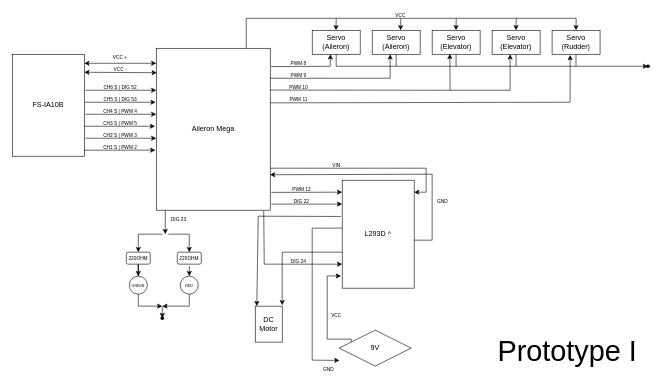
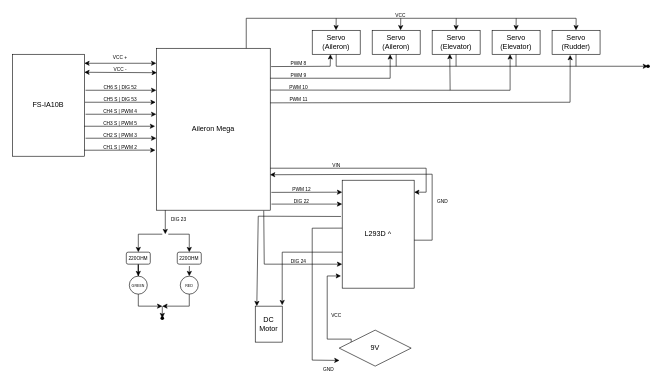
  <mxCell id="0" />
  <mxCell id="1" parent="0" />
  <mxCell id="2" value="FS-IA10B" style="rounded=0;whiteSpace=wrap;html=1;" parent="1" vertex="1"><mxGeometry x="20" y="90" width="120" height="170" as="geometry" /></mxCell>
  <mxCell id="3" value="&lt;div&gt;Aileron Mega&lt;/div&gt;" style="rounded=0;whiteSpace=wrap;html=1;" parent="1" vertex="1"><mxGeometry x="260" y="80" width="190" height="270" as="geometry" /></mxCell>
  <mxCell id="4" value="" style="endArrow=classic;startArrow=classic;html=1;rounded=0;" parent="1" edge="1"><mxGeometry width="50" height="50" relative="1" as="geometry"><mxPoint x="140" y="105" as="sourcePoint" /><mxPoint x="260" y="105" as="targetPoint" /></mxGeometry></mxCell>
  <mxCell id="5" value="" style="endArrow=classic;startArrow=classic;html=1;rounded=0;entryX=0.005;entryY=0.151;entryDx=0;entryDy=0;entryPerimeter=0;" parent="1" target="3" edge="1"><mxGeometry width="50" height="50" relative="1" as="geometry"><mxPoint x="140" y="120" as="sourcePoint" /><mxPoint x="256" y="120" as="targetPoint" /></mxGeometry></mxCell>
  <mxCell id="6" value="&lt;font style=&quot;font-size: 8px;&quot;&gt;VCC +&lt;/font&gt;" style="text;html=1;strokeColor=none;fillColor=none;align=center;verticalAlign=middle;whiteSpace=wrap;rounded=0;" parent="1" vertex="1"><mxGeometry x="170" y="90" width="60" height="10" as="geometry" /></mxCell>
  <mxCell id="7" value="&lt;font style=&quot;font-size: 8px;&quot;&gt;VCC -&lt;br&gt;&lt;/font&gt;" style="text;html=1;strokeColor=none;fillColor=none;align=center;verticalAlign=middle;whiteSpace=wrap;rounded=0;" parent="1" vertex="1"><mxGeometry x="170" y="110" width="60" height="10" as="geometry" /></mxCell>
  <mxCell id="8" value="" style="endArrow=classic;html=1;rounded=0;entryX=-0.008;entryY=0.592;entryDx=0;entryDy=0;entryPerimeter=0;" parent="1" edge="1"><mxGeometry width="50" height="50" relative="1" as="geometry"><mxPoint x="140" y="250" as="sourcePoint" /><mxPoint x="258.48" y="249.84" as="targetPoint" /></mxGeometry></mxCell>
  <mxCell id="9" value="" style="endArrow=classic;html=1;rounded=0;entryX=-0.008;entryY=0.592;entryDx=0;entryDy=0;entryPerimeter=0;" parent="1" edge="1"><mxGeometry width="50" height="50" relative="1" as="geometry"><mxPoint x="142" y="230" as="sourcePoint" /><mxPoint x="260" y="230" as="targetPoint" /></mxGeometry></mxCell>
  <mxCell id="10" value="" style="endArrow=classic;html=1;rounded=0;entryX=-0.008;entryY=0.592;entryDx=0;entryDy=0;entryPerimeter=0;" parent="1" edge="1"><mxGeometry width="50" height="50" relative="1" as="geometry"><mxPoint x="140" y="210" as="sourcePoint" /><mxPoint x="258" y="210" as="targetPoint" /></mxGeometry></mxCell>
  <mxCell id="11" value="" style="endArrow=classic;html=1;rounded=0;entryX=-0.008;entryY=0.592;entryDx=0;entryDy=0;entryPerimeter=0;" parent="1" edge="1"><mxGeometry width="50" height="50" relative="1" as="geometry"><mxPoint x="142" y="190" as="sourcePoint" /><mxPoint x="260" y="190" as="targetPoint" /></mxGeometry></mxCell>
  <mxCell id="12" value="" style="endArrow=classic;html=1;rounded=0;entryX=-0.008;entryY=0.592;entryDx=0;entryDy=0;entryPerimeter=0;" parent="1" edge="1"><mxGeometry width="50" height="50" relative="1" as="geometry"><mxPoint x="141" y="170" as="sourcePoint" /><mxPoint x="259" y="170" as="targetPoint" /></mxGeometry></mxCell>
  <mxCell id="13" value="" style="endArrow=classic;html=1;rounded=0;entryX=-0.008;entryY=0.592;entryDx=0;entryDy=0;entryPerimeter=0;" parent="1" edge="1"><mxGeometry width="50" height="50" relative="1" as="geometry"><mxPoint x="142" y="150" as="sourcePoint" /><mxPoint x="260" y="150" as="targetPoint" /></mxGeometry></mxCell>
  <mxCell id="14" value="&lt;font style=&quot;font-size: 8px;&quot;&gt;CH1 S | PWM 2&lt;/font&gt;" style="text;html=1;strokeColor=none;fillColor=none;align=center;verticalAlign=middle;whiteSpace=wrap;rounded=0;" parent="1" vertex="1"><mxGeometry x="170" y="240" width="60" height="10" as="geometry" /></mxCell>
  <mxCell id="15" value="&lt;font style=&quot;font-size: 8px;&quot;&gt;CH2 S | PWM 3&lt;br&gt;&lt;/font&gt;" style="text;html=1;strokeColor=none;fillColor=none;align=center;verticalAlign=middle;whiteSpace=wrap;rounded=0;" parent="1" vertex="1"><mxGeometry x="170" y="220" width="60" height="10" as="geometry" /></mxCell>
  <mxCell id="16" value="&lt;font style=&quot;font-size: 8px;&quot;&gt;CH3 S | PWM 5&lt;br&gt;&lt;/font&gt;" style="text;html=1;strokeColor=none;fillColor=none;align=center;verticalAlign=middle;whiteSpace=wrap;rounded=0;" parent="1" vertex="1"><mxGeometry x="170" y="200" width="60" height="10" as="geometry" /></mxCell>
  <mxCell id="17" value="&lt;font style=&quot;font-size: 8px;&quot;&gt;CH6 S | DIG 52&lt;br&gt;&lt;/font&gt;" style="text;html=1;strokeColor=none;fillColor=none;align=center;verticalAlign=middle;whiteSpace=wrap;rounded=0;" parent="1" vertex="1"><mxGeometry x="170" y="140" width="60" height="10" as="geometry" /></mxCell>
  <mxCell id="18" value="&lt;font style=&quot;font-size: 8px;&quot;&gt;CH4 S | PWM 4&lt;br&gt;&lt;/font&gt;" style="text;html=1;strokeColor=none;fillColor=none;align=center;verticalAlign=middle;whiteSpace=wrap;rounded=0;" parent="1" vertex="1"><mxGeometry x="170" y="180" width="60" height="10" as="geometry" /></mxCell>
  <mxCell id="19" value="&lt;font style=&quot;font-size: 8px;&quot;&gt;CH5 S | DIG 53&lt;br&gt;&lt;/font&gt;" style="text;html=1;strokeColor=none;fillColor=none;align=center;verticalAlign=middle;whiteSpace=wrap;rounded=0;" parent="1" vertex="1"><mxGeometry x="170" y="160" width="60" height="10" as="geometry" /></mxCell>
  <mxCell id="20" style="edgeStyle=orthogonalEdgeStyle;rounded=0;orthogonalLoop=1;jettySize=auto;html=1;entryX=0.5;entryY=0;entryDx=0;entryDy=0;" parent="1" source="21" target="27" edge="1"><mxGeometry relative="1" as="geometry" /></mxCell>
  <mxCell id="21" value="&lt;div&gt;&lt;font style=&quot;font-size: 8px;&quot;&gt;220OHM&lt;/font&gt;&lt;/div&gt;" style="rounded=1;whiteSpace=wrap;html=1;" parent="1" vertex="1"><mxGeometry x="210" y="420" width="40" height="20" as="geometry" /></mxCell>
  <mxCell id="22" value="" style="endArrow=classic;html=1;rounded=0;exitX=0.5;exitY=1;exitDx=0;exitDy=0;" parent="1" edge="1"><mxGeometry width="50" height="50" relative="1" as="geometry"><mxPoint x="275" y="350" as="sourcePoint" /><mxPoint x="275" y="390" as="targetPoint" /></mxGeometry></mxCell>
  <mxCell id="23" value="" style="endArrow=classic;html=1;rounded=0;entryX=0.5;entryY=0;entryDx=0;entryDy=0;" parent="1" edge="1"><mxGeometry width="50" height="50" relative="1" as="geometry"><mxPoint x="280" y="390" as="sourcePoint" /><mxPoint x="315" y="420" as="targetPoint" /><Array as="points"><mxPoint x="315" y="390" /></Array></mxGeometry></mxCell>
  <mxCell id="24" value="" style="endArrow=classic;html=1;rounded=0;entryX=0.5;entryY=0;entryDx=0;entryDy=0;" parent="1" target="21" edge="1"><mxGeometry width="50" height="50" relative="1" as="geometry"><mxPoint x="270" y="390" as="sourcePoint" /><mxPoint x="330" y="430" as="targetPoint" /><Array as="points"><mxPoint x="230" y="390" /></Array></mxGeometry></mxCell>
  <mxCell id="25" value="&lt;font style=&quot;font-size: 8px;&quot;&gt;DIG 23&lt;/font&gt;" style="text;html=1;strokeColor=none;fillColor=none;align=center;verticalAlign=middle;whiteSpace=wrap;rounded=0;" parent="1" vertex="1"><mxGeometry x="280" y="360" width="35" height="10" as="geometry" /></mxCell>
  <mxCell id="26" value="&lt;div&gt;&lt;font style=&quot;font-size: 8px;&quot;&gt;220OHM&lt;/font&gt;&lt;/div&gt;" style="rounded=1;whiteSpace=wrap;html=1;" parent="1" vertex="1"><mxGeometry x="295" y="420" width="40" height="20" as="geometry" /></mxCell>
  <mxCell id="27" value="&lt;font style=&quot;font-size: 6px;&quot;&gt;GREEN&lt;/font&gt;" style="ellipse;whiteSpace=wrap;html=1;aspect=fixed;" parent="1" vertex="1"><mxGeometry x="215" y="460" width="30" height="30" as="geometry" /></mxCell>
  <mxCell id="28" value="&lt;font style=&quot;font-size: 6px;&quot;&gt;RED&lt;/font&gt;" style="ellipse;whiteSpace=wrap;html=1;aspect=fixed;" parent="1" vertex="1"><mxGeometry x="300" y="460" width="30" height="30" as="geometry" /></mxCell>
  <mxCell id="29" value="" style="endArrow=classic;html=1;rounded=0;exitX=0.505;exitY=1.16;exitDx=0;exitDy=0;exitPerimeter=0;" parent="1" source="26" target="28" edge="1"><mxGeometry width="50" height="50" relative="1" as="geometry"><mxPoint x="330" y="530" as="sourcePoint" /><mxPoint x="380" y="480" as="targetPoint" /></mxGeometry></mxCell>
  <mxCell id="30" value="" style="endArrow=classic;html=1;rounded=0;exitX=0.5;exitY=1;exitDx=0;exitDy=0;" parent="1" source="27" edge="1"><mxGeometry width="50" height="50" relative="1" as="geometry"><mxPoint x="215" y="540" as="sourcePoint" /><mxPoint x="270" y="510" as="targetPoint" /><Array as="points"><mxPoint x="230" y="510" /></Array></mxGeometry></mxCell>
  <mxCell id="31" value="" style="endArrow=classic;html=1;rounded=0;exitX=0.5;exitY=1;exitDx=0;exitDy=0;" parent="1" edge="1"><mxGeometry width="50" height="50" relative="1" as="geometry"><mxPoint x="315" y="490" as="sourcePoint" /><mxPoint x="270" y="510" as="targetPoint" /><Array as="points"><mxPoint x="315" y="510" /></Array></mxGeometry></mxCell>
  <mxCell id="32" value="" style="endArrow=classic;html=1;rounded=0;" parent="1" edge="1"><mxGeometry width="50" height="50" relative="1" as="geometry"><mxPoint x="270" y="510" as="sourcePoint" /><mxPoint x="270" y="530" as="targetPoint" /></mxGeometry></mxCell>
  <mxCell id="33" value="" style="shape=waypoint;sketch=0;fillStyle=solid;size=6;pointerEvents=1;points=[];fillColor=none;resizable=0;rotatable=0;perimeter=centerPerimeter;snapToPoint=1;" parent="1" vertex="1"><mxGeometry x="260" y="520" width="20" height="20" as="geometry" /></mxCell>
  <mxCell id="34" value="Servo (Aileron)" style="rounded=0;whiteSpace=wrap;html=1;" parent="1" vertex="1"><mxGeometry x="520" y="50" width="80" height="40" as="geometry" /></mxCell>
  <mxCell id="35" value="Servo (Aileron)" style="rounded=0;whiteSpace=wrap;html=1;" parent="1" vertex="1"><mxGeometry x="620" y="50" width="80" height="40" as="geometry" /></mxCell>
  <mxCell id="36" value="Servo (Elevator)" style="rounded=0;whiteSpace=wrap;html=1;" parent="1" vertex="1"><mxGeometry x="720" y="50" width="80" height="40" as="geometry" /></mxCell>
  <mxCell id="37" value="Servo (Elevator)" style="rounded=0;whiteSpace=wrap;html=1;" parent="1" vertex="1"><mxGeometry x="820" y="50" width="80" height="40" as="geometry" /></mxCell>
  <mxCell id="38" value="Servo (Rudder)" style="rounded=0;whiteSpace=wrap;html=1;" parent="1" vertex="1"><mxGeometry x="920" y="50" width="80" height="40" as="geometry" /></mxCell>
  <mxCell id="39" value="" style="endArrow=none;html=1;rounded=0;" parent="1" edge="1"><mxGeometry width="50" height="50" relative="1" as="geometry"><mxPoint x="410" y="80" as="sourcePoint" /><mxPoint x="960" y="30" as="targetPoint" /><Array as="points"><mxPoint x="410" y="30" /></Array></mxGeometry></mxCell>
  <mxCell id="40" value="&lt;font style=&quot;font-size: 8px;&quot;&gt;VCC&lt;/font&gt;" style="text;html=1;strokeColor=none;fillColor=none;align=center;verticalAlign=middle;whiteSpace=wrap;rounded=0;" parent="1" vertex="1"><mxGeometry x="650" width="35" height="10" as="geometry" y="20" /></mxCell>
  <mxCell id="41" value="" style="endArrow=classic;html=1;rounded=0;" parent="1" edge="1"><mxGeometry width="50" height="50" relative="1" as="geometry"><mxPoint x="560" y="30" as="sourcePoint" /><mxPoint x="559.71" y="50" as="targetPoint" /></mxGeometry></mxCell>
  <mxCell id="42" value="" style="endArrow=classic;html=1;rounded=0;" parent="1" edge="1"><mxGeometry width="50" height="50" relative="1" as="geometry"><mxPoint x="667.65" y="30" as="sourcePoint" /><mxPoint x="667.36" y="50" as="targetPoint" /></mxGeometry></mxCell>
  <mxCell id="43" value="" style="endArrow=classic;html=1;rounded=0;" parent="1" edge="1"><mxGeometry width="50" height="50" relative="1" as="geometry"><mxPoint x="760.14" y="30" as="sourcePoint" /><mxPoint x="759.85" y="50" as="targetPoint" /></mxGeometry></mxCell>
  <mxCell id="44" value="" style="endArrow=classic;html=1;rounded=0;" parent="1" edge="1"><mxGeometry width="50" height="50" relative="1" as="geometry"><mxPoint x="860.14" y="30" as="sourcePoint" /><mxPoint x="859.85" y="50" as="targetPoint" /></mxGeometry></mxCell>
  <mxCell id="45" value="" style="endArrow=classic;html=1;rounded=0;" parent="1" edge="1"><mxGeometry width="50" height="50" relative="1" as="geometry"><mxPoint x="960.14" y="30" as="sourcePoint" /><mxPoint x="959.85" y="50" as="targetPoint" /></mxGeometry></mxCell>
  <mxCell id="46" value="" style="shape=waypoint;sketch=0;fillStyle=solid;size=6;pointerEvents=1;points=[];fillColor=none;resizable=0;rotatable=0;perimeter=centerPerimeter;snapToPoint=1;" parent="1" vertex="1"><mxGeometry x="1070" y="100" width="20" height="20" as="geometry" /></mxCell>
  <mxCell id="47" value="" style="endArrow=classic;html=1;rounded=0;entryX=-0.114;entryY=0.493;entryDx=0;entryDy=0;entryPerimeter=0;exitX=0.5;exitY=1;exitDx=0;exitDy=0;" parent="1" source="34" target="46" edge="1"><mxGeometry width="50" height="50" relative="1" as="geometry"><mxPoint x="660" y="220" as="sourcePoint" /><mxPoint x="710" y="170" as="targetPoint" /><Array as="points"><mxPoint x="560" y="110" /></Array></mxGeometry></mxCell>
  <mxCell id="48" value="" style="endArrow=none;html=1;rounded=0;entryX=0.5;entryY=1;entryDx=0;entryDy=0;" parent="1" target="35" edge="1"><mxGeometry width="50" height="50" relative="1" as="geometry"><mxPoint x="660" y="110" as="sourcePoint" /><mxPoint x="750" y="80" as="targetPoint" /></mxGeometry></mxCell>
  <mxCell id="49" value="" style="endArrow=none;html=1;rounded=0;entryX=0.5;entryY=1;entryDx=0;entryDy=0;" parent="1" edge="1"><mxGeometry width="50" height="50" relative="1" as="geometry"><mxPoint x="759.9" y="110" as="sourcePoint" /><mxPoint x="759.9" y="90" as="targetPoint" /></mxGeometry></mxCell>
  <mxCell id="50" value="" style="endArrow=none;html=1;rounded=0;entryX=0.5;entryY=1;entryDx=0;entryDy=0;" parent="1" edge="1"><mxGeometry width="50" height="50" relative="1" as="geometry"><mxPoint x="859.9" y="110" as="sourcePoint" /><mxPoint x="859.9" y="90" as="targetPoint" /></mxGeometry></mxCell>
  <mxCell id="51" value="" style="endArrow=none;html=1;rounded=0;entryX=0.5;entryY=1;entryDx=0;entryDy=0;" parent="1" edge="1"><mxGeometry width="50" height="50" relative="1" as="geometry"><mxPoint x="959.9" y="110" as="sourcePoint" /><mxPoint x="959.9" y="90" as="targetPoint" /></mxGeometry></mxCell>
  <mxCell id="52" value="" style="endArrow=classic;html=1;rounded=0;entryX=0.38;entryY=0.998;entryDx=0;entryDy=0;entryPerimeter=0;exitX=1.008;exitY=0.113;exitDx=0;exitDy=0;exitPerimeter=0;" parent="1" source="3" target="34" edge="1"><mxGeometry width="50" height="50" relative="1" as="geometry"><mxPoint x="450" y="130" as="sourcePoint" /><mxPoint x="550" y="200" as="targetPoint" /><Array as="points"><mxPoint x="550" y="110" /></Array></mxGeometry></mxCell>
  <mxCell id="53" value="" style="endArrow=classic;html=1;rounded=0;entryX=0.38;entryY=0.998;entryDx=0;entryDy=0;entryPerimeter=0;exitX=1;exitY=0.185;exitDx=0;exitDy=0;exitPerimeter=0;" parent="1" source="3" edge="1"><mxGeometry width="50" height="50" relative="1" as="geometry"><mxPoint x="550" y="130" as="sourcePoint" /><mxPoint x="650" y="90" as="targetPoint" /><Array as="points"><mxPoint x="650" y="130" /></Array></mxGeometry></mxCell>
  <mxCell id="54" value="" style="endArrow=classic;html=1;rounded=0;entryX=0.368;entryY=0.986;entryDx=0;entryDy=0;entryPerimeter=0;exitX=1.001;exitY=0.258;exitDx=0;exitDy=0;exitPerimeter=0;" parent="1" source="3" target="36" edge="1"><mxGeometry width="50" height="50" relative="1" as="geometry"><mxPoint x="450" y="160" as="sourcePoint" /><mxPoint x="550" y="120" as="targetPoint" /><Array as="points"><mxPoint x="750" y="150" /></Array></mxGeometry></mxCell>
  <mxCell id="55" value="" style="endArrow=classic;html=1;rounded=0;entryX=0.375;entryY=1;entryDx=0;entryDy=0;entryPerimeter=0;" parent="1" target="37" edge="1"><mxGeometry width="50" height="50" relative="1" as="geometry"><mxPoint x="750" y="150" as="sourcePoint" /><mxPoint x="850" y="120" as="targetPoint" /><Array as="points"><mxPoint x="850" y="150" /></Array></mxGeometry></mxCell>
  <mxCell id="56" value="" style="endArrow=classic;html=1;rounded=0;entryX=0.377;entryY=1.031;entryDx=0;entryDy=0;entryPerimeter=0;exitX=1.001;exitY=0.258;exitDx=0;exitDy=0;exitPerimeter=0;" parent="1" target="38" edge="1"><mxGeometry width="50" height="50" relative="1" as="geometry"><mxPoint x="450" y="171" as="sourcePoint" /><mxPoint x="749" y="110" as="targetPoint" /><Array as="points"><mxPoint x="950" y="170" /></Array></mxGeometry></mxCell>
  <mxCell id="57" value="&lt;div&gt;&lt;font style=&quot;font-size: 8px;&quot;&gt;PWM 9&lt;br&gt;&lt;/font&gt;&lt;/div&gt;" style="text;html=1;strokeColor=none;fillColor=none;align=center;verticalAlign=middle;whiteSpace=wrap;rounded=0;" parent="1" vertex="1"><mxGeometry x="480" y="120" width="35" height="10" as="geometry" /></mxCell>
  <mxCell id="58" value="&lt;div&gt;&lt;font style=&quot;font-size: 8px;&quot;&gt;PWM 10&lt;br&gt;&lt;/font&gt;&lt;/div&gt;" style="text;html=1;strokeColor=none;fillColor=none;align=center;verticalAlign=middle;whiteSpace=wrap;rounded=0;" parent="1" vertex="1"><mxGeometry x="480" y="140" width="35" height="10" as="geometry" /></mxCell>
  <mxCell id="59" value="&lt;div&gt;&lt;font style=&quot;font-size: 8px;&quot;&gt;PWM 11&lt;br&gt;&lt;/font&gt;&lt;/div&gt;" style="text;html=1;strokeColor=none;fillColor=none;align=center;verticalAlign=middle;whiteSpace=wrap;rounded=0;" parent="1" vertex="1"><mxGeometry x="480" y="160" width="35" height="10" as="geometry" /></mxCell>
  <mxCell id="60" value="&lt;div&gt;&lt;font style=&quot;font-size: 8px;&quot;&gt;PWM 8&lt;br&gt;&lt;/font&gt;&lt;/div&gt;" style="text;html=1;strokeColor=none;fillColor=none;align=center;verticalAlign=middle;whiteSpace=wrap;rounded=0;" parent="1" vertex="1"><mxGeometry x="480" y="100" width="35" height="10" as="geometry" /></mxCell>
  <mxCell id="61" value="L293D ^" style="rounded=0;whiteSpace=wrap;html=1;" vertex="1" parent="1"><mxGeometry x="570" y="300" width="120" height="180" as="geometry" /></mxCell>
  <mxCell id="62" value="" style="endArrow=classic;html=1;rounded=0;" edge="1" parent="1"><mxGeometry width="50" height="50" relative="1" as="geometry"><mxPoint x="450" y="280" as="sourcePoint" /><mxPoint x="690" y="320" as="targetPoint" /><Array as="points"><mxPoint x="710" y="280" /><mxPoint x="710" y="320" /></Array></mxGeometry></mxCell>
  <mxCell id="63" value="" style="endArrow=classic;html=1;rounded=0;entryX=0.998;entryY=0.781;entryDx=0;entryDy=0;entryPerimeter=0;" edge="1" parent="1" target="3"><mxGeometry width="50" height="50" relative="1" as="geometry"><mxPoint x="690" y="400" as="sourcePoint" /><mxPoint x="703" y="331" as="targetPoint" /><Array as="points"><mxPoint x="720" y="400" /><mxPoint x="720" y="290" /></Array></mxGeometry></mxCell>
  <mxCell id="64" value="&lt;font style=&quot;font-size: 8px;&quot;&gt;VIN&lt;/font&gt;" style="text;html=1;strokeColor=none;fillColor=none;align=center;verticalAlign=middle;whiteSpace=wrap;rounded=0;" vertex="1" parent="1"><mxGeometry x="542.5" y="270" width="35" height="10" as="geometry" /></mxCell>
  <mxCell id="65" value="&lt;font style=&quot;font-size: 8px;&quot;&gt;GND&lt;/font&gt;" style="text;html=1;strokeColor=none;fillColor=none;align=center;verticalAlign=middle;whiteSpace=wrap;rounded=0;" vertex="1" parent="1"><mxGeometry x="720" y="330" width="35" height="10" as="geometry" /></mxCell>
  <mxCell id="66" style="edgeStyle=orthogonalEdgeStyle;rounded=0;orthogonalLoop=1;jettySize=auto;html=1;exitX=0;exitY=0.25;exitDx=0;exitDy=0;entryX=-0.017;entryY=0.887;entryDx=0;entryDy=0;entryPerimeter=0;" edge="1" parent="1" source="67" target="61"><mxGeometry relative="1" as="geometry"><mxPoint x="565.143" y="460" as="targetPoint" /><Array as="points"><mxPoint x="545" y="565" /><mxPoint x="545" y="460" /></Array></mxGeometry></mxCell>
  <mxCell id="67" value="&lt;div&gt;9V&lt;/div&gt;" style="rhombus;whiteSpace=wrap;html=1;" vertex="1" parent="1"><mxGeometry x="565" y="550" width="120" height="60" as="geometry" /></mxCell>
  <mxCell id="68" value="" style="endArrow=classic;html=1;rounded=0;exitX=0;exitY=0.444;exitDx=0;exitDy=0;exitPerimeter=0;entryX=0.004;entryY=0.842;entryDx=0;entryDy=0;entryPerimeter=0;" edge="1" parent="1" source="61" target="67"><mxGeometry width="50" height="50" relative="1" as="geometry"><mxPoint x="620" y="500" as="sourcePoint" /><mxPoint x="560" y="600" as="targetPoint" /><Array as="points"><mxPoint x="520" y="380" /><mxPoint x="520" y="600" /></Array></mxGeometry></mxCell>
  <mxCell id="69" value="&lt;font style=&quot;font-size: 8px;&quot;&gt;VCC&lt;/font&gt;" style="text;html=1;strokeColor=none;fillColor=none;align=center;verticalAlign=middle;whiteSpace=wrap;rounded=0;" vertex="1" parent="1"><mxGeometry x="542.5" y="520" width="35" height="10" as="geometry" /></mxCell>
  <mxCell id="70" value="&lt;font style=&quot;font-size: 8px;&quot;&gt;GND&lt;/font&gt;" style="text;html=1;strokeColor=none;fillColor=none;align=center;verticalAlign=middle;whiteSpace=wrap;rounded=0;" vertex="1" parent="1"><mxGeometry x="530" y="610" width="35" height="10" as="geometry" /></mxCell>
  <mxCell id="71" value="" style="endArrow=classic;html=1;rounded=0;exitX=1.01;exitY=0.89;exitDx=0;exitDy=0;exitPerimeter=0;entryX=0;entryY=0.111;entryDx=0;entryDy=0;entryPerimeter=0;" edge="1" parent="1" source="3" target="61"><mxGeometry width="50" height="50" relative="1" as="geometry"><mxPoint x="420" y="420" as="sourcePoint" /><mxPoint x="470" y="370" as="targetPoint" /></mxGeometry></mxCell>
  <mxCell id="72" value="&lt;div&gt;&lt;font style=&quot;font-size: 8px;&quot;&gt;PWM 12&lt;/font&gt;&lt;/div&gt;" style="text;html=1;strokeColor=none;fillColor=none;align=center;verticalAlign=middle;whiteSpace=wrap;rounded=0;" vertex="1" parent="1"><mxGeometry x="485" y="310" width="35" height="10" as="geometry" /></mxCell>
  <mxCell id="73" value="" style="endArrow=classic;html=1;rounded=0;exitX=1.01;exitY=0.89;exitDx=0;exitDy=0;exitPerimeter=0;entryX=0;entryY=0.111;entryDx=0;entryDy=0;entryPerimeter=0;" edge="1" parent="1"><mxGeometry width="50" height="50" relative="1" as="geometry"><mxPoint x="452" y="339.84" as="sourcePoint" /><mxPoint x="570" y="339.84" as="targetPoint" /></mxGeometry></mxCell>
  <mxCell id="74" value="&lt;div&gt;&lt;font style=&quot;font-size: 8px;&quot;&gt;DIG 22&lt;font&gt;&lt;br&gt;&lt;/font&gt;&lt;/font&gt;&lt;/div&gt;" style="text;html=1;strokeColor=none;fillColor=none;align=center;verticalAlign=middle;whiteSpace=wrap;rounded=0;" vertex="1" parent="1"><mxGeometry x="485" y="329.84" width="35" height="10" as="geometry" /></mxCell>
  <mxCell id="75" value="" style="endArrow=classic;html=1;rounded=0;exitX=0.943;exitY=1.003;exitDx=0;exitDy=0;exitPerimeter=0;entryX=0;entryY=0.778;entryDx=0;entryDy=0;entryPerimeter=0;" edge="1" parent="1" source="3" target="61"><mxGeometry width="50" height="50" relative="1" as="geometry"><mxPoint x="460" y="420" as="sourcePoint" /><mxPoint x="510" y="370" as="targetPoint" /><Array as="points"><mxPoint x="440" y="440" /></Array></mxGeometry></mxCell>
  <mxCell id="76" value="&lt;div&gt;&lt;font style=&quot;font-size: 8px;&quot;&gt;DIG 24&lt;/font&gt;&lt;/div&gt;" style="text;html=1;strokeColor=none;fillColor=none;align=center;verticalAlign=middle;whiteSpace=wrap;rounded=0;" vertex="1" parent="1"><mxGeometry x="480" y="430" width="35" height="10" as="geometry" /></mxCell>
  <mxCell id="77" value="DC Motor" style="rounded=0;whiteSpace=wrap;html=1;" vertex="1" parent="1"><mxGeometry x="425" y="510" width="45" height="60" as="geometry" /></mxCell>
  <mxCell id="78" value="" style="endArrow=classic;html=1;rounded=0;exitX=-0.017;exitY=0.336;exitDx=0;exitDy=0;exitPerimeter=0;entryX=0.058;entryY=0;entryDx=0;entryDy=0;entryPerimeter=0;" edge="1" parent="1" source="61" target="77"><mxGeometry width="50" height="50" relative="1" as="geometry"><mxPoint x="550" y="420" as="sourcePoint" /><mxPoint x="600" y="370" as="targetPoint" /><Array as="points"><mxPoint x="430" y="360" /></Array></mxGeometry></mxCell>
  <mxCell id="79" value="" style="endArrow=classic;html=1;rounded=0;exitX=-0.017;exitY=0.336;exitDx=0;exitDy=0;exitPerimeter=0;entryX=0.999;entryY=-0.026;entryDx=0;entryDy=0;entryPerimeter=0;" edge="1" parent="1" target="77"><mxGeometry width="50" height="50" relative="1" as="geometry"><mxPoint x="570" y="420" as="sourcePoint" /><mxPoint x="431" y="570" as="targetPoint" /><Array as="points"><mxPoint x="470" y="420" /></Array></mxGeometry></mxCell>
- <mxCell id="80" value="&lt;font style=&quot;font-size: 48px;&quot;&gt;Prototype I&lt;/font&gt;" style="text;html=1;align=center;verticalAlign=middle;resizable=0;points=[];autosize=1;strokeColor=none;fillColor=none;" vertex="1" parent="1"><mxGeometry x="820" y="550" width="250" height="70" as="geometry" /></mxCell>
